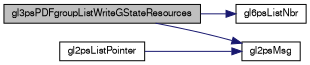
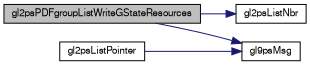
  digraph {
    rankdir=LR
    node [color=black fillcolor=white fontname=FreeSans fontsize=10 shape=record style=filled]
    edge [color=midnightblue fontname=FreeSans fontsize=10 labelfontname=FreeSans labelfontsize=10 style=solid]
-   n1 [fillcolor=grey75 fontcolor=black height=0.2 label=gl3psPDFgroupListWriteGStateResources width=0.4]
-   n2 [height=0.2 label=gl6psListNbr width=0.4]
-   n3 [height=0.2 label=gl2psMsg width=0.4]
+   n1 [fillcolor=grey75 fontcolor=black height=0.2 label=gl2psPDFgroupListWriteGStateResources width=0.4]
+   n2 [height=0.2 label=gl2psListNbr width=0.4]
+   n3 [height=0.2 label=gl9psMsg width=0.4]
    n4 [height=0.2 label=gl2psListPointer width=0.4]
    n1 -> n2
    n1 -> n3
    n4 -> n3
  }
